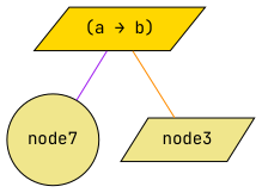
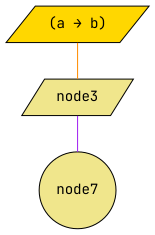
  graph {
    fontname="JetBrains Mono"
    node [fillcolor=khaki fontname="JetBrains Mono" shape=parallelogram style=filled]
    edge [fontname="JetBrains Mono"]
    n1 [fillcolor=gold label="(a → b)"]
    n2 [label=node7 shape=circle]
    node3
-   n1 -- n2 [color=purple]
+   node3 -- n2 [color=purple]
    n1 -- node3 [color=darkorange]
  }
